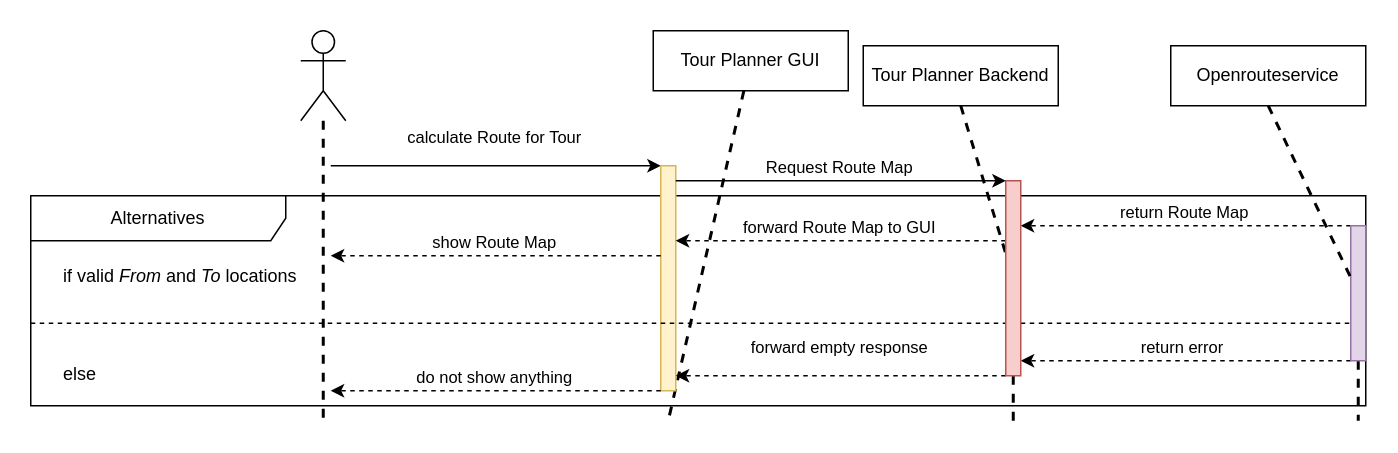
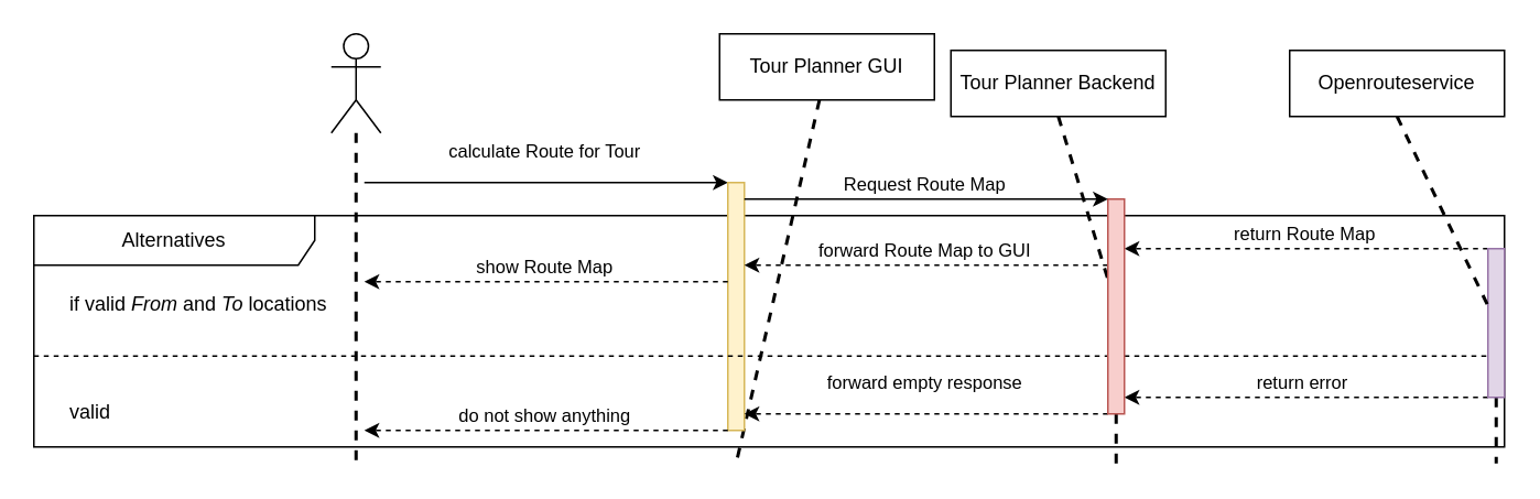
  <mxCell id="0" />
  <mxCell id="1" parent="0" />
  <mxCell id="2" style="rounded=0;orthogonalLoop=1;jettySize=auto;html=1;endArrow=none;startFill=0;dashed=1;strokeWidth=2;" edge="1" parent="1" source="3"><mxGeometry relative="1" as="geometry"><mxPoint x="215" y="280" as="targetPoint" /></mxGeometry></mxCell>
  <mxCell id="3" value="" style="shape=umlActor;verticalLabelPosition=bottom;verticalAlign=top;html=1;outlineConnect=0;" vertex="1" parent="1"><mxGeometry x="200" y="20" width="30" height="60" as="geometry" /></mxCell>
  <mxCell id="4" style="rounded=0;orthogonalLoop=1;jettySize=auto;html=1;dashed=1;endArrow=none;startFill=0;strokeWidth=2;" edge="1" parent="1" source="5"><mxGeometry relative="1" as="geometry"><mxPoint x="445" y="280" as="targetPoint" /></mxGeometry></mxCell>
  <mxCell id="5" value="Tour Planner GUI" style="rounded=0;whiteSpace=wrap;html=1;" vertex="1" parent="1"><mxGeometry x="435" y="20" width="130" height="40" as="geometry" /></mxCell>
  <mxCell id="6" style="rounded=0;orthogonalLoop=1;jettySize=auto;html=1;exitX=0.5;exitY=1;exitDx=0;exitDy=0;dashed=1;endArrow=none;startFill=0;strokeWidth=2;" edge="1" parent="1" source="30"><mxGeometry relative="1" as="geometry"><mxPoint x="675" y="280" as="targetPoint" /></mxGeometry></mxCell>
  <mxCell id="7" value="Tour Planner Backend" style="rounded=0;whiteSpace=wrap;html=1;" vertex="1" parent="1"><mxGeometry x="575" y="30" width="130" height="40" as="geometry" /></mxCell>
  <mxCell id="8" style="rounded=0;orthogonalLoop=1;jettySize=auto;html=1;dashed=1;endArrow=none;startFill=0;targetPerimeterSpacing=0;strokeWidth=2;" edge="1" parent="1" source="28"><mxGeometry relative="1" as="geometry"><mxPoint x="905" y="280" as="targetPoint" /></mxGeometry></mxCell>
  <mxCell id="9" value="Openrouteservice" style="rounded=0;whiteSpace=wrap;html=1;" vertex="1" parent="1"><mxGeometry x="780" y="30" width="130" height="40" as="geometry" /></mxCell>
  <mxCell id="10" value="" style="endArrow=classic;html=1;rounded=0;" edge="1" parent="1"><mxGeometry width="50" height="50" relative="1" as="geometry"><mxPoint x="220" y="110" as="sourcePoint" /><mxPoint x="440" y="110" as="targetPoint" /></mxGeometry></mxCell>
  <mxCell id="11" value="calculate Route for Tour" style="edgeLabel;html=1;align=center;verticalAlign=middle;resizable=0;points=[];" vertex="1" connectable="0" parent="10"><mxGeometry x="-0.018" y="-4" relative="1" as="geometry"><mxPoint y="-24" as="offset" /></mxGeometry></mxCell>
  <mxCell id="12" value="Alternatives" style="shape=umlFrame;whiteSpace=wrap;html=1;pointerEvents=0;recursiveResize=0;container=1;collapsible=0;width=170;" vertex="1" parent="1"><mxGeometry x="20" y="130" width="890" height="140" as="geometry" /></mxCell>
  <mxCell id="13" value="if valid &lt;i&gt;From &lt;/i&gt;and &lt;i&gt;To &lt;/i&gt;locations" style="text;html=1;" vertex="1" parent="12"><mxGeometry width="100" height="20" relative="1" as="geometry"><mxPoint x="20" y="40" as="offset" /></mxGeometry></mxCell>
  <mxCell id="14" value="" style="rounded=0;whiteSpace=wrap;html=1;fillColor=#fff2cc;strokeColor=#d6b656;" vertex="1" parent="12"><mxGeometry x="420" y="-20" width="10" height="150" as="geometry" /></mxCell>
  <mxCell id="15" value="" style="endArrow=classic;html=1;rounded=0;dashed=1;" edge="1" parent="12"><mxGeometry width="50" height="50" relative="1" as="geometry"><mxPoint x="650" y="120" as="sourcePoint" /><mxPoint x="430" y="120" as="targetPoint" /></mxGeometry></mxCell>
  <mxCell id="16" value="forward empty response" style="edgeLabel;html=1;align=center;verticalAlign=middle;resizable=0;points=[];" vertex="1" connectable="0" parent="15"><mxGeometry x="0.021" y="-3" relative="1" as="geometry"><mxPoint y="-17" as="offset" /></mxGeometry></mxCell>
- <mxCell id="17" value="else" style="line;strokeWidth=1;labelPosition=center;verticalLabelPosition=bottom;align=left;verticalAlign=top;spacingLeft=20;spacingTop=15;html=1;whiteSpace=wrap;dashed=1;" vertex="1" parent="12"><mxGeometry y="80" width="890" height="10" as="geometry" /></mxCell>
+ <mxCell id="17" value="valid" style="line;strokeWidth=1;labelPosition=center;verticalLabelPosition=bottom;align=left;verticalAlign=top;spacingLeft=20;spacingTop=15;html=1;whiteSpace=wrap;dashed=1;" vertex="1" parent="12"><mxGeometry y="80" width="890" height="10" as="geometry" /></mxCell>
  <mxCell id="18" value="" style="endArrow=classic;html=1;rounded=0;dashed=1;" edge="1" parent="12"><mxGeometry width="50" height="50" relative="1" as="geometry"><mxPoint x="420" y="130" as="sourcePoint" /><mxPoint x="200" y="130" as="targetPoint" /></mxGeometry></mxCell>
  <mxCell id="19" value="do not show anything" style="edgeLabel;html=1;align=center;verticalAlign=middle;resizable=0;points=[];" vertex="1" connectable="0" parent="18"><mxGeometry x="0.021" y="-3" relative="1" as="geometry"><mxPoint y="-7" as="offset" /></mxGeometry></mxCell>
  <mxCell id="20" value="" style="endArrow=classic;html=1;rounded=0;dashed=1;" edge="1" parent="12"><mxGeometry width="50" height="50" relative="1" as="geometry"><mxPoint x="880" y="20" as="sourcePoint" /><mxPoint x="660" y="20" as="targetPoint" /></mxGeometry></mxCell>
  <mxCell id="21" value="return Route Map" style="edgeLabel;html=1;align=center;verticalAlign=middle;resizable=0;points=[];" vertex="1" connectable="0" parent="20"><mxGeometry x="0.021" y="-3" relative="1" as="geometry"><mxPoint y="-7" as="offset" /></mxGeometry></mxCell>
  <mxCell id="22" value="" style="endArrow=classic;html=1;rounded=0;dashed=1;" edge="1" parent="12"><mxGeometry width="50" height="50" relative="1" as="geometry"><mxPoint x="650" y="30" as="sourcePoint" /><mxPoint x="430" y="30" as="targetPoint" /></mxGeometry></mxCell>
  <mxCell id="23" value="forward Route Map to GUI" style="edgeLabel;html=1;align=center;verticalAlign=middle;resizable=0;points=[];" vertex="1" connectable="0" parent="22"><mxGeometry x="0.021" y="-3" relative="1" as="geometry"><mxPoint y="-7" as="offset" /></mxGeometry></mxCell>
  <mxCell id="24" value="" style="endArrow=classic;html=1;rounded=0;dashed=1;" edge="1" parent="12"><mxGeometry width="50" height="50" relative="1" as="geometry"><mxPoint x="420" y="40" as="sourcePoint" /><mxPoint x="200" y="40" as="targetPoint" /></mxGeometry></mxCell>
  <mxCell id="25" value="show Route Map" style="edgeLabel;html=1;align=center;verticalAlign=middle;resizable=0;points=[];" vertex="1" connectable="0" parent="24"><mxGeometry x="0.021" y="-3" relative="1" as="geometry"><mxPoint y="-7" as="offset" /></mxGeometry></mxCell>
  <mxCell id="26" value="" style="endArrow=classic;html=1;rounded=0;dashed=1;" edge="1" parent="12"><mxGeometry width="50" height="50" relative="1" as="geometry"><mxPoint x="880" y="110" as="sourcePoint" /><mxPoint x="660" y="110" as="targetPoint" /></mxGeometry></mxCell>
  <mxCell id="27" value="return error&amp;nbsp;" style="edgeLabel;html=1;align=center;verticalAlign=middle;resizable=0;points=[];" vertex="1" connectable="0" parent="26"><mxGeometry x="0.021" y="-3" relative="1" as="geometry"><mxPoint y="-7" as="offset" /></mxGeometry></mxCell>
  <mxCell id="28" value="" style="rounded=0;whiteSpace=wrap;html=1;fillColor=#e1d5e7;strokeColor=#9673a6;" vertex="1" parent="12"><mxGeometry x="880" y="20" width="10" height="90" as="geometry" /></mxCell>
  <mxCell id="29" value="" style="rounded=0;orthogonalLoop=1;jettySize=auto;html=1;exitX=0.5;exitY=1;exitDx=0;exitDy=0;dashed=1;endArrow=none;startFill=0;strokeWidth=2;" edge="1" parent="1" source="7" target="30"><mxGeometry relative="1" as="geometry"><mxPoint x="675" y="270" as="targetPoint" /><mxPoint x="675" y="70" as="sourcePoint" /></mxGeometry></mxCell>
  <mxCell id="30" value="" style="rounded=0;whiteSpace=wrap;html=1;fillColor=#f8cecc;strokeColor=#b85450;" vertex="1" parent="1"><mxGeometry x="670" y="120" width="10" height="130" as="geometry" /></mxCell>
  <mxCell id="31" value="" style="rounded=0;orthogonalLoop=1;jettySize=auto;html=1;dashed=1;endArrow=none;startFill=0;targetPerimeterSpacing=0;strokeWidth=2;exitX=0.5;exitY=1;exitDx=0;exitDy=0;" edge="1" parent="1" source="9" target="28"><mxGeometry relative="1" as="geometry"><mxPoint x="955" y="570" as="targetPoint" /><mxPoint x="955" y="370" as="sourcePoint" /></mxGeometry></mxCell>
  <mxCell id="32" value="" style="endArrow=classic;html=1;rounded=0;" edge="1" parent="1"><mxGeometry width="50" height="50" relative="1" as="geometry"><mxPoint x="450" y="120" as="sourcePoint" /><mxPoint x="670" y="120" as="targetPoint" /></mxGeometry></mxCell>
  <mxCell id="33" value="Request Route Map" style="edgeLabel;html=1;align=center;verticalAlign=middle;resizable=0;points=[];" vertex="1" connectable="0" parent="32"><mxGeometry x="-0.021" relative="1" as="geometry"><mxPoint y="-10" as="offset" /></mxGeometry></mxCell>
